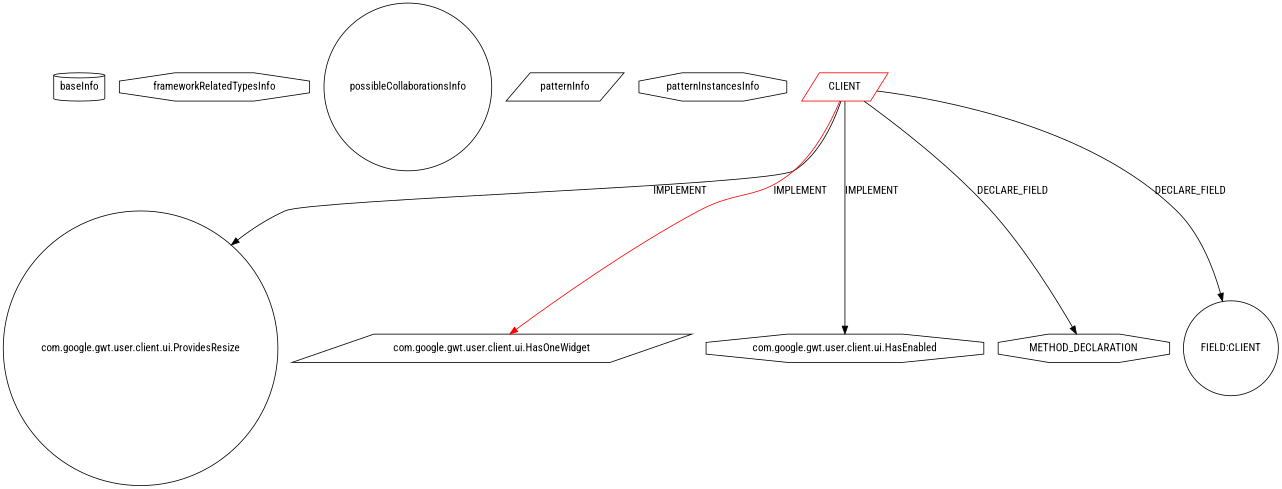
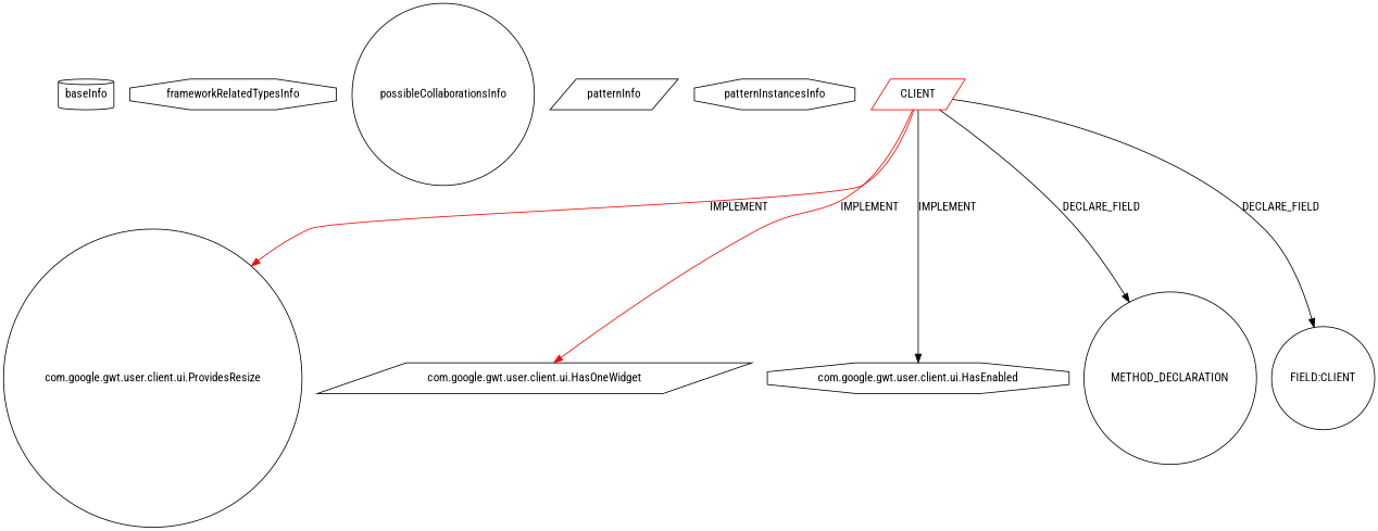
  digraph {
    fontname="Roboto Condensed"
    node [fontname="Roboto Condensed" shape=octagon isFrameworkType=false]
    edge [fontname="Roboto Condensed"]
    baseInfo [category=pattern graphId=607 isAnonymous=false possibleRelation=false shape=cylinder isFrameworkType=""]
    frameworkRelatedTypesInfo [0="com.google.gwt.user.client.ui.ProvidesResize" 1="com.google.gwt.user.client.ui.HasOneWidget" 2="com.google.gwt.user.client.ui.HasEnabled" isFrameworkType=""]
    possibleCollaborationsInfo [shape=circle isFrameworkType=""]
    patternInfo [frequency=2.0 patternRootClient=0 shape=parallelogram isFrameworkType=""]
    patternInstancesInfo [0="kospiotr-gwt-layout-designer~/kospiotr-gwt-layout-designer/gwt-layout-designer-master/src/main/java/pl/pkosmowski/gxtshowcase/client/MainPanel.java~MainPanel~3417" 1="rdomingonl-layoutTest~/rdomingonl-layoutTest/layoutTest-master/src/main/java/nl/tc/rd/exp/layouttest/client/mvp/view/WidgetDesignerView.java~WidgetDesignerView~4344" isFrameworkType=""]
    n6 [label="com.google.gwt.user.client.ui.ProvidesResize" shape=circle vertexType=FRAMEWORK_INTERFACE_TYPE]
    n7 [color=red label=CLIENT shape=parallelogram vertexType=ROOT_CLIENT_CLASS_DECLARATION]
    n8 [label="com.google.gwt.user.client.ui.HasOneWidget" shape=parallelogram vertexType=FRAMEWORK_INTERFACE_TYPE]
    n9 [label="com.google.gwt.user.client.ui.HasEnabled" vertexType=FRAMEWORK_INTERFACE_TYPE]
-   n10 [label=METHOD_DECLARATION vertexType=CLIENT_METHOD_DECLARATION]
+   n10 [label=METHOD_DECLARATION shape=circle vertexType=CLIENT_METHOD_DECLARATION]
    n11 [label="FIELD:CLIENT" shape=circle vertexType=FIELD_DECLARATION]
-   n7 -> n6 [color=black label=IMPLEMENT]
+   n7 -> n6 [color=red label=IMPLEMENT]
    n7 -> n8 [color=red label=IMPLEMENT]
    n7 -> n9 [color=black label=IMPLEMENT]
    n7 -> n10 [label=DECLARE_FIELD]
    n7 -> n11 [label=DECLARE_FIELD]
  }
